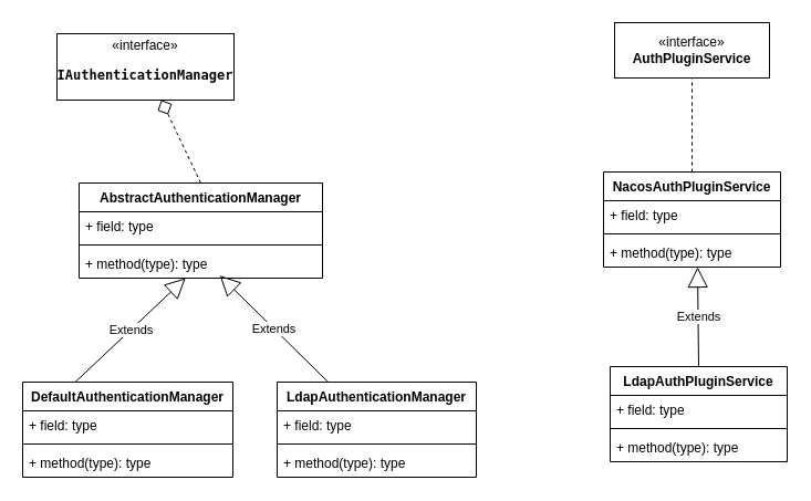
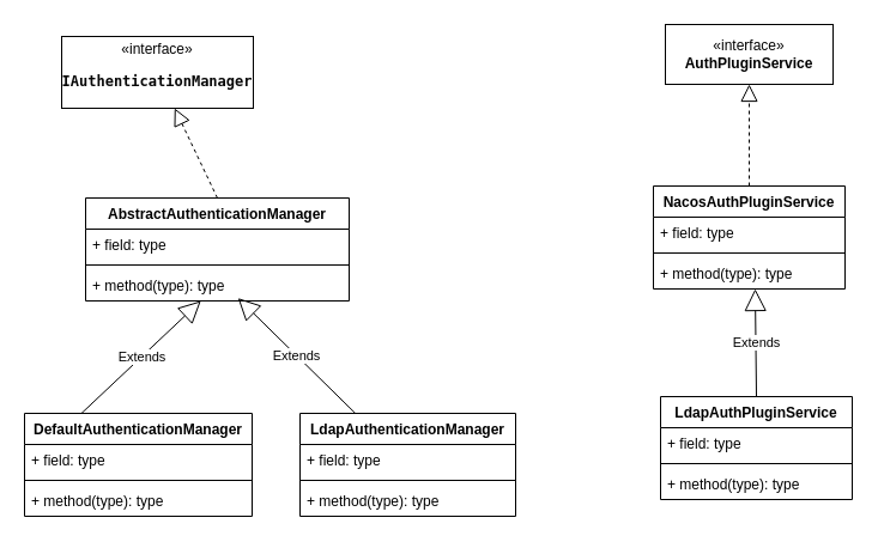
  <mxCell id="0" />
  <mxCell id="1" parent="0" />
  <mxCell id="2" value="«interface»&lt;br&gt;&lt;div style=&quot;background-color: rgb(255, 255, 255); color: rgb(8, 8, 8);&quot;&gt;&lt;pre style=&quot;&quot;&gt;&lt;font face=&quot;JetBrains Mono, monospace&quot;&gt;&lt;b&gt;IAuthenticationManager&lt;/b&gt;&lt;/font&gt;&lt;font face=&quot;JetBrains Mono, monospace&quot; color=&quot;rgba(0, 0, 0, 0)&quot;&gt;&lt;/font&gt;&lt;/pre&gt;&lt;/div&gt;" style="html=1;whiteSpace=wrap;fontSize=12;" vertex="1" parent="1"><mxGeometry x="51" y="30" width="160" height="60" as="geometry" /></mxCell>
- <mxCell id="3" value="" style="endArrow=diamond;dashed=1;endFill=0;endSize=12;html=1;rounded=0;exitX=0.5;exitY=0;exitDx=0;exitDy=0;" edge="1" parent="1" source="4" target="2"><mxGeometry width="160" relative="1" as="geometry"><mxPoint x="221" y="295" as="sourcePoint" /><mxPoint x="381" y="295" as="targetPoint" /></mxGeometry></mxCell>
+ <mxCell id="3" value="" style="endArrow=block;dashed=1;endFill=0;endSize=12;html=1;rounded=0;exitX=0.5;exitY=0;exitDx=0;exitDy=0;" edge="1" parent="1" source="4" target="2"><mxGeometry width="160" relative="1" as="geometry"><mxPoint x="221" y="295" as="sourcePoint" /><mxPoint x="381" y="295" as="targetPoint" /></mxGeometry></mxCell>
  <mxCell id="4" value="AbstractAuthenticationManager" style="swimlane;fontStyle=1;align=center;verticalAlign=top;childLayout=stackLayout;horizontal=1;startSize=26;horizontalStack=0;resizeParent=1;resizeParentMax=0;resizeLast=0;collapsible=1;marginBottom=0;whiteSpace=wrap;html=1;" vertex="1" parent="1"><mxGeometry x="71" y="165" width="220" height="86" as="geometry" /></mxCell>
  <mxCell id="5" value="+ field: type" style="text;strokeColor=none;fillColor=none;align=left;verticalAlign=top;spacingLeft=4;spacingRight=4;overflow=hidden;rotatable=0;points=[[0,0.5],[1,0.5]];portConstraint=eastwest;whiteSpace=wrap;html=1;" vertex="1" parent="4"><mxGeometry y="26" width="220" height="26" as="geometry" /></mxCell>
  <mxCell id="6" value="" style="line;strokeWidth=1;fillColor=none;align=left;verticalAlign=middle;spacingTop=-1;spacingLeft=3;spacingRight=3;rotatable=0;labelPosition=right;points=[];portConstraint=eastwest;strokeColor=inherit;" vertex="1" parent="4"><mxGeometry y="52" width="220" height="8" as="geometry" /></mxCell>
  <mxCell id="7" value="+ method(type): type" style="text;strokeColor=none;fillColor=none;align=left;verticalAlign=top;spacingLeft=4;spacingRight=4;overflow=hidden;rotatable=0;points=[[0,0.5],[1,0.5]];portConstraint=eastwest;whiteSpace=wrap;html=1;" vertex="1" parent="4"><mxGeometry y="60" width="220" height="26" as="geometry" /></mxCell>
  <mxCell id="8" value="DefaultAuthenticationManager" style="swimlane;fontStyle=1;align=center;verticalAlign=top;childLayout=stackLayout;horizontal=1;startSize=26;horizontalStack=0;resizeParent=1;resizeParentMax=0;resizeLast=0;collapsible=1;marginBottom=0;whiteSpace=wrap;html=1;" vertex="1" parent="1"><mxGeometry x="20" y="345" width="190" height="86" as="geometry" /></mxCell>
  <mxCell id="9" value="+ field: type" style="text;strokeColor=none;fillColor=none;align=left;verticalAlign=top;spacingLeft=4;spacingRight=4;overflow=hidden;rotatable=0;points=[[0,0.5],[1,0.5]];portConstraint=eastwest;whiteSpace=wrap;html=1;" vertex="1" parent="8"><mxGeometry y="26" width="190" height="26" as="geometry" /></mxCell>
  <mxCell id="10" value="" style="line;strokeWidth=1;fillColor=none;align=left;verticalAlign=middle;spacingTop=-1;spacingLeft=3;spacingRight=3;rotatable=0;labelPosition=right;points=[];portConstraint=eastwest;strokeColor=inherit;" vertex="1" parent="8"><mxGeometry y="52" width="190" height="8" as="geometry" /></mxCell>
  <mxCell id="11" value="+ method(type): type" style="text;strokeColor=none;fillColor=none;align=left;verticalAlign=top;spacingLeft=4;spacingRight=4;overflow=hidden;rotatable=0;points=[[0,0.5],[1,0.5]];portConstraint=eastwest;whiteSpace=wrap;html=1;" vertex="1" parent="8"><mxGeometry y="60" width="190" height="26" as="geometry" /></mxCell>
  <mxCell id="12" value="LdapAuthenticationManager" style="swimlane;fontStyle=1;align=center;verticalAlign=top;childLayout=stackLayout;horizontal=1;startSize=26;horizontalStack=0;resizeParent=1;resizeParentMax=0;resizeLast=0;collapsible=1;marginBottom=0;whiteSpace=wrap;html=1;" vertex="1" parent="1"><mxGeometry x="250" y="345" width="180" height="86" as="geometry" /></mxCell>
  <mxCell id="13" value="+ field: type" style="text;strokeColor=none;fillColor=none;align=left;verticalAlign=top;spacingLeft=4;spacingRight=4;overflow=hidden;rotatable=0;points=[[0,0.5],[1,0.5]];portConstraint=eastwest;whiteSpace=wrap;html=1;" vertex="1" parent="12"><mxGeometry y="26" width="180" height="26" as="geometry" /></mxCell>
  <mxCell id="14" value="" style="line;strokeWidth=1;fillColor=none;align=left;verticalAlign=middle;spacingTop=-1;spacingLeft=3;spacingRight=3;rotatable=0;labelPosition=right;points=[];portConstraint=eastwest;strokeColor=inherit;" vertex="1" parent="12"><mxGeometry y="52" width="180" height="8" as="geometry" /></mxCell>
  <mxCell id="15" value="+ method(type): type" style="text;strokeColor=none;fillColor=none;align=left;verticalAlign=top;spacingLeft=4;spacingRight=4;overflow=hidden;rotatable=0;points=[[0,0.5],[1,0.5]];portConstraint=eastwest;whiteSpace=wrap;html=1;" vertex="1" parent="12"><mxGeometry y="60" width="180" height="26" as="geometry" /></mxCell>
  <mxCell id="16" value="Extends" style="endArrow=block;endSize=16;endFill=0;html=1;rounded=0;exitX=0.25;exitY=0;exitDx=0;exitDy=0;" edge="1" parent="1" source="8" target="7"><mxGeometry width="160" relative="1" as="geometry"><mxPoint x="587" y="345" as="sourcePoint" /><mxPoint x="747" y="345" as="targetPoint" /></mxGeometry></mxCell>
  <mxCell id="17" value="Extends" style="endArrow=block;endSize=16;endFill=0;html=1;rounded=0;entryX=0.578;entryY=0.908;entryDx=0;entryDy=0;entryPerimeter=0;" edge="1" parent="1" source="12" target="7"><mxGeometry width="160" relative="1" as="geometry"><mxPoint x="357" y="345" as="sourcePoint" /><mxPoint x="441" y="251" as="targetPoint" /></mxGeometry></mxCell>
  <mxCell id="18" value="«interface»&lt;br&gt;&lt;b&gt;AuthPluginService&lt;/b&gt;" style="html=1;whiteSpace=wrap;" vertex="1" parent="1"><mxGeometry x="555" y="20" width="140" height="50" as="geometry" /></mxCell>
  <mxCell id="19" value="NacosAuthPluginService" style="swimlane;fontStyle=1;align=center;verticalAlign=top;childLayout=stackLayout;horizontal=1;startSize=26;horizontalStack=0;resizeParent=1;resizeParentMax=0;resizeLast=0;collapsible=1;marginBottom=0;whiteSpace=wrap;html=1;" vertex="1" parent="1"><mxGeometry x="545" y="155" width="160" height="86" as="geometry" /></mxCell>
  <mxCell id="20" value="+ field: type" style="text;strokeColor=none;fillColor=none;align=left;verticalAlign=top;spacingLeft=4;spacingRight=4;overflow=hidden;rotatable=0;points=[[0,0.5],[1,0.5]];portConstraint=eastwest;whiteSpace=wrap;html=1;" vertex="1" parent="19"><mxGeometry y="26" width="160" height="26" as="geometry" /></mxCell>
  <mxCell id="21" value="" style="line;strokeWidth=1;fillColor=none;align=left;verticalAlign=middle;spacingTop=-1;spacingLeft=3;spacingRight=3;rotatable=0;labelPosition=right;points=[];portConstraint=eastwest;strokeColor=inherit;" vertex="1" parent="19"><mxGeometry y="52" width="160" height="8" as="geometry" /></mxCell>
  <mxCell id="22" value="+ method(type): type" style="text;strokeColor=none;fillColor=none;align=left;verticalAlign=top;spacingLeft=4;spacingRight=4;overflow=hidden;rotatable=0;points=[[0,0.5],[1,0.5]];portConstraint=eastwest;whiteSpace=wrap;html=1;" vertex="1" parent="19"><mxGeometry y="60" width="160" height="26" as="geometry" /></mxCell>
  <mxCell id="23" value="LdapAuthPluginService" style="swimlane;fontStyle=1;align=center;verticalAlign=top;childLayout=stackLayout;horizontal=1;startSize=26;horizontalStack=0;resizeParent=1;resizeParentMax=0;resizeLast=0;collapsible=1;marginBottom=0;whiteSpace=wrap;html=1;" vertex="1" parent="1"><mxGeometry x="551" y="331" width="160" height="86" as="geometry" /></mxCell>
  <mxCell id="24" value="+ field: type" style="text;strokeColor=none;fillColor=none;align=left;verticalAlign=top;spacingLeft=4;spacingRight=4;overflow=hidden;rotatable=0;points=[[0,0.5],[1,0.5]];portConstraint=eastwest;whiteSpace=wrap;html=1;" vertex="1" parent="23"><mxGeometry y="26" width="160" height="26" as="geometry" /></mxCell>
  <mxCell id="25" value="" style="line;strokeWidth=1;fillColor=none;align=left;verticalAlign=middle;spacingTop=-1;spacingLeft=3;spacingRight=3;rotatable=0;labelPosition=right;points=[];portConstraint=eastwest;strokeColor=inherit;" vertex="1" parent="23"><mxGeometry y="52" width="160" height="8" as="geometry" /></mxCell>
  <mxCell id="26" value="+ method(type): type" style="text;strokeColor=none;fillColor=none;align=left;verticalAlign=top;spacingLeft=4;spacingRight=4;overflow=hidden;rotatable=0;points=[[0,0.5],[1,0.5]];portConstraint=eastwest;whiteSpace=wrap;html=1;" vertex="1" parent="23"><mxGeometry y="60" width="160" height="26" as="geometry" /></mxCell>
- <mxCell id="27" value="" style="endArrow=none;dashed=1;endFill=0;endSize=12;html=1;rounded=0;exitX=0.5;exitY=0;exitDx=0;exitDy=0;entryX=0.5;entryY=1;entryDx=0;entryDy=0;" edge="1" parent="1" source="19" target="18"><mxGeometry width="160" relative="1" as="geometry"><mxPoint x="624.5" y="155" as="sourcePoint" /><mxPoint x="624.5" y="65" as="targetPoint" /></mxGeometry></mxCell>
+ <mxCell id="27" value="" style="endArrow=block;dashed=1;endFill=0;endSize=12;html=1;rounded=0;exitX=0.5;exitY=0;exitDx=0;exitDy=0;entryX=0.5;entryY=1;entryDx=0;entryDy=0;" edge="1" parent="1" source="19" target="18"><mxGeometry width="160" relative="1" as="geometry"><mxPoint x="624.5" y="155" as="sourcePoint" /><mxPoint x="624.5" y="65" as="targetPoint" /></mxGeometry></mxCell>
  <mxCell id="28" value="Extends" style="endArrow=block;endSize=16;endFill=0;html=1;rounded=0;entryX=0.578;entryY=0.908;entryDx=0;entryDy=0;entryPerimeter=0;exitX=0.5;exitY=0;exitDx=0;exitDy=0;" edge="1" parent="1" source="23"><mxGeometry width="160" relative="1" as="geometry"><mxPoint x="728" y="337" as="sourcePoint" /><mxPoint x="630" y="241" as="targetPoint" /></mxGeometry></mxCell>
